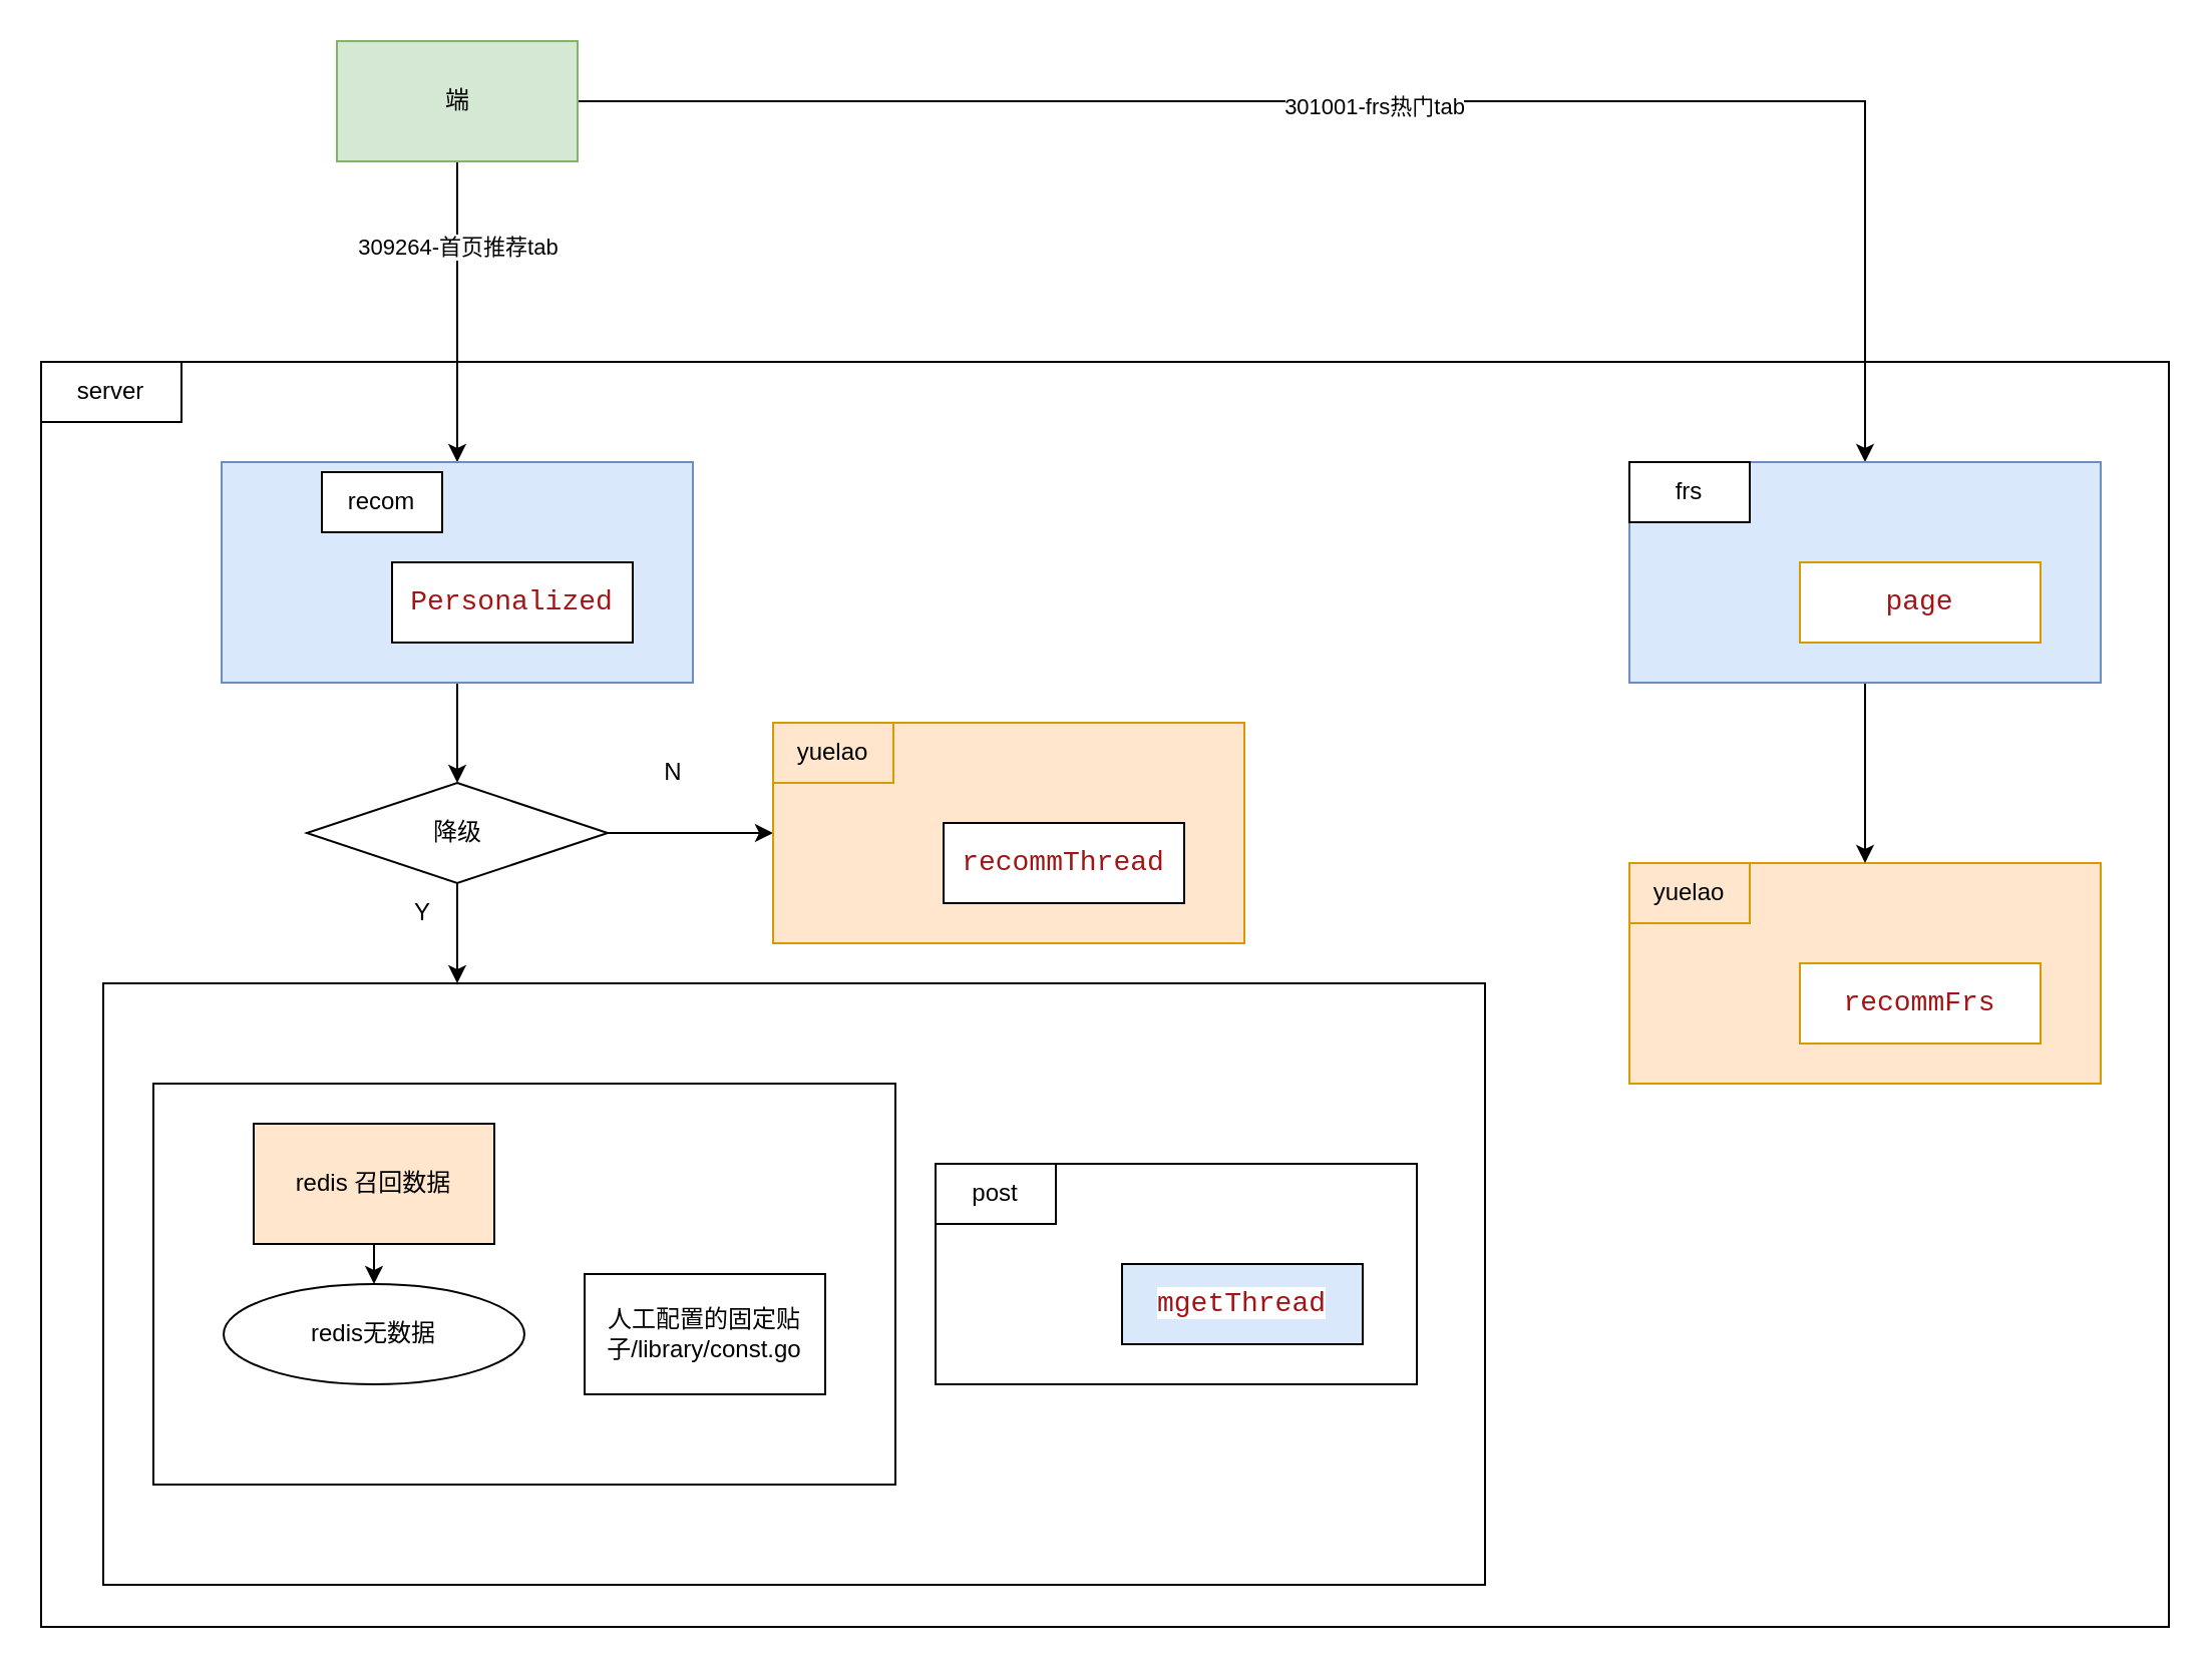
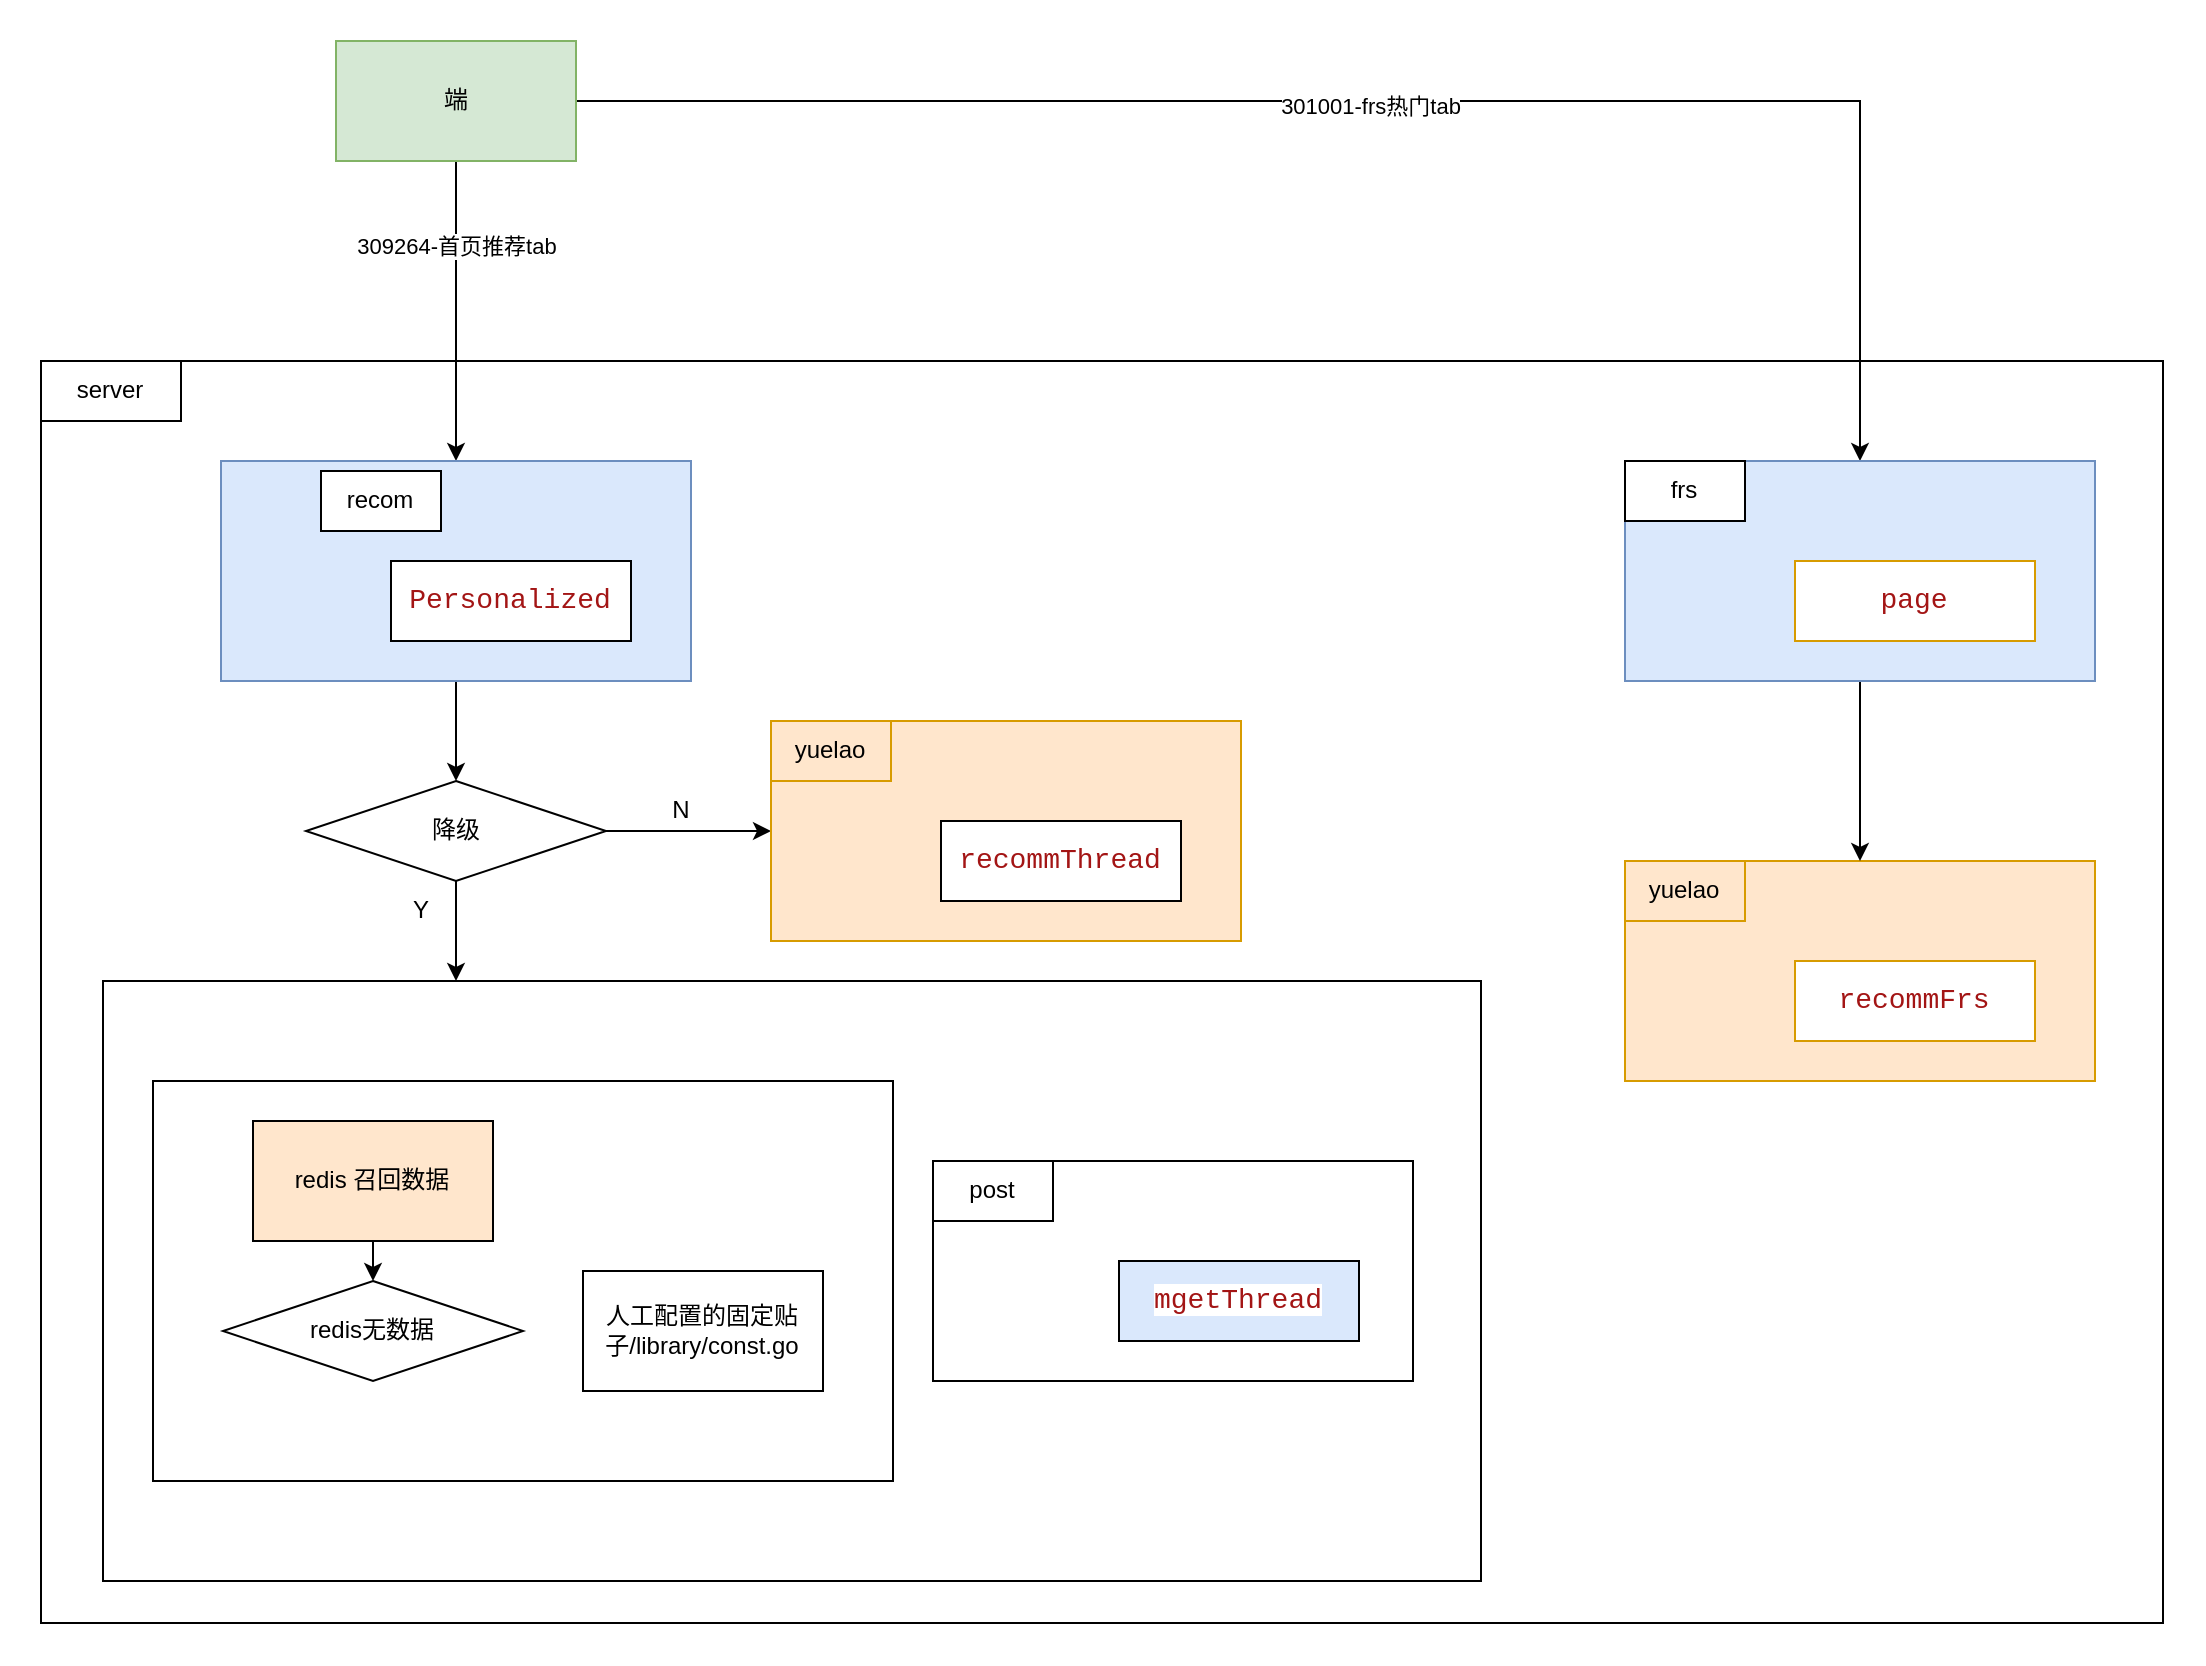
  <mxCell id="0" />
  <mxCell id="1" parent="0" />
  <mxCell id="2" value="" style="group" vertex="1" connectable="0" parent="1"><mxGeometry x="20" y="20" width="1061" height="791" as="geometry" /></mxCell>
  <mxCell id="3" style="edgeStyle=orthogonalEdgeStyle;rounded=0;orthogonalLoop=1;jettySize=auto;html=1;exitX=1;exitY=0.5;exitDx=0;exitDy=0;entryX=0.5;entryY=0;entryDx=0;entryDy=0;" edge="1" parent="2" source="7" target="36"><mxGeometry relative="1" as="geometry"><mxPoint x="635" y="30" as="targetPoint" /></mxGeometry></mxCell>
  <mxCell id="4" value="301001-frs热门tab" style="edgeLabel;html=1;align=center;verticalAlign=middle;resizable=0;points=[];container=0;" vertex="1" connectable="0" parent="3"><mxGeometry x="-0.035" y="-2" relative="1" as="geometry"><mxPoint as="offset" /></mxGeometry></mxCell>
  <mxCell id="5" style="edgeStyle=orthogonalEdgeStyle;rounded=0;orthogonalLoop=1;jettySize=auto;html=1;exitX=0.5;exitY=1;exitDx=0;exitDy=0;entryX=0.5;entryY=0;entryDx=0;entryDy=0;" edge="1" parent="2" source="7" target="20"><mxGeometry relative="1" as="geometry" /></mxCell>
  <mxCell id="6" value="309264-首页推荐tab" style="edgeLabel;html=1;align=center;verticalAlign=middle;resizable=0;points=[];" vertex="1" connectable="0" parent="5"><mxGeometry x="-0.437" relative="1" as="geometry"><mxPoint as="offset" /></mxGeometry></mxCell>
  <mxCell id="7" value="端" style="rounded=0;whiteSpace=wrap;html=1;fillColor=#d5e8d4;strokeColor=#82b366;container=0;" vertex="1" parent="2"><mxGeometry x="147.5" width="120" height="60" as="geometry" /></mxCell>
  <mxCell id="8" style="edgeStyle=orthogonalEdgeStyle;rounded=0;orthogonalLoop=1;jettySize=auto;html=1;exitX=1;exitY=0.5;exitDx=0;exitDy=0;entryX=0;entryY=0.5;entryDx=0;entryDy=0;" edge="1" parent="2" source="10" target="17"><mxGeometry relative="1" as="geometry" /></mxCell>
  <mxCell id="9" style="edgeStyle=orthogonalEdgeStyle;rounded=0;orthogonalLoop=1;jettySize=auto;html=1;exitX=0.5;exitY=1;exitDx=0;exitDy=0;entryX=0.5;entryY=0;entryDx=0;entryDy=0;" edge="1" parent="2" source="10"><mxGeometry relative="1" as="geometry"><mxPoint x="207.5" y="470" as="targetPoint" /></mxGeometry></mxCell>
  <mxCell id="10" value="降级" style="rhombus;whiteSpace=wrap;html=1;container=0;" vertex="1" parent="2"><mxGeometry x="132.5" y="370" width="150" height="50" as="geometry" /></mxCell>
  <mxCell id="11" value="" style="group;fillColor=#ffe6cc;strokeColor=#d79b00;container=0;" vertex="1" connectable="0" parent="2"><mxGeometry x="365" y="340" width="235" height="110" as="geometry" /></mxCell>
  <mxCell id="12" value="server" style="whiteSpace=wrap;html=1;container=0;" vertex="1" parent="2"><mxGeometry y="160" width="70" height="30" as="geometry" /></mxCell>
  <mxCell id="13" style="edgeStyle=orthogonalEdgeStyle;rounded=0;orthogonalLoop=1;jettySize=auto;html=1;exitX=0.5;exitY=1;exitDx=0;exitDy=0;entryX=0.5;entryY=0;entryDx=0;entryDy=0;" edge="1" parent="2" source="20" target="10"><mxGeometry relative="1" as="geometry" /></mxCell>
  <mxCell id="14" value="Y" style="text;html=1;align=center;verticalAlign=middle;resizable=0;points=[];autosize=1;strokeColor=none;fillColor=none;container=0;" vertex="1" parent="2"><mxGeometry x="175" y="420" width="30" height="30" as="geometry" /></mxCell>
- <mxCell id="15" value="N" style="text;html=1;align=center;verticalAlign=middle;resizable=0;points=[];autosize=1;strokeColor=none;fillColor=none;container=0;" vertex="1" parent="2"><mxGeometry x="300" y="350" width="30" height="30" as="geometry" /></mxCell>
+ <mxCell id="15" value="N" style="text;html=1;align=center;verticalAlign=middle;resizable=0;points=[];autosize=1;strokeColor=none;fillColor=none;container=0;" vertex="1" parent="2"><mxGeometry x="305" y="370" width="30" height="30" as="geometry" /></mxCell>
  <mxCell id="16" value="" style="rounded=0;whiteSpace=wrap;html=1;fillColor=none;container=0;" vertex="1" parent="2"><mxGeometry y="160" width="1061" height="631" as="geometry" /></mxCell>
  <mxCell id="17" value="" style="rounded=0;whiteSpace=wrap;html=1;fillColor=#ffe6cc;strokeColor=#d79b00;container=0;" vertex="1" parent="2"><mxGeometry x="365" y="340" width="235" height="110" as="geometry" /></mxCell>
  <mxCell id="18" value="&lt;span style=&quot;color: rgb(163, 21, 21); font-family: Consolas, Menlo, Courier, monospace; font-size: 14px; text-align: start; white-space: pre-wrap; background-color: rgb(255, 255, 255);&quot;&gt;recommThread&lt;/span&gt;" style="rounded=0;whiteSpace=wrap;html=1;container=0;" vertex="1" parent="2"><mxGeometry x="450" y="390" width="120" height="40" as="geometry" /></mxCell>
  <mxCell id="19" value="yuelao" style="whiteSpace=wrap;html=1;fillColor=#ffe6cc;strokeColor=#d79b00;container=0;" vertex="1" parent="2"><mxGeometry x="365" y="340" width="60" height="30" as="geometry" /></mxCell>
  <mxCell id="20" value="" style="rounded=0;whiteSpace=wrap;html=1;container=0;fillColor=#dae8fc;strokeColor=#6c8ebf;" vertex="1" parent="2"><mxGeometry x="90" y="210" width="235" height="110" as="geometry" /></mxCell>
  <mxCell id="21" value="&lt;span style=&quot;color: rgb(163, 21, 21); font-family: Consolas, Menlo, Courier, monospace; font-size: 14px; text-align: start; white-space: pre-wrap; background-color: rgb(255, 255, 255);&quot;&gt;Personalized&lt;/span&gt;" style="rounded=0;whiteSpace=wrap;html=1;container=0;" vertex="1" parent="2"><mxGeometry x="175" y="260" width="120" height="40" as="geometry" /></mxCell>
  <mxCell id="22" value="recom" style="whiteSpace=wrap;html=1;container=0;" vertex="1" parent="2"><mxGeometry x="140" y="215" width="60" height="30" as="geometry" /></mxCell>
  <mxCell id="23" value="" style="rounded=0;whiteSpace=wrap;html=1;container=0;" vertex="1" parent="2"><mxGeometry x="446" y="560" width="240" height="110" as="geometry" /></mxCell>
  <mxCell id="24" value="&lt;span style=&quot;color: rgb(163, 21, 21); font-family: Consolas, Menlo, Courier, monospace; font-size: 14px; text-align: start; white-space: pre-wrap; background-color: rgb(255, 255, 255);&quot;&gt;mgetThread&lt;/span&gt;" style="rounded=0;whiteSpace=wrap;html=1;container=0;fillColor=#dae8fc;" vertex="1" parent="2"><mxGeometry x="539" y="610" width="120" height="40" as="geometry" /></mxCell>
  <mxCell id="25" value="post" style="whiteSpace=wrap;html=1;container=0;" vertex="1" parent="2"><mxGeometry x="446" y="560" width="60" height="30" as="geometry" /></mxCell>
  <mxCell id="26" value="" style="whiteSpace=wrap;html=1;container=0;" vertex="1" parent="2"><mxGeometry x="56" y="520" width="370" height="200" as="geometry" /></mxCell>
  <mxCell id="27" style="edgeStyle=orthogonalEdgeStyle;rounded=0;orthogonalLoop=1;jettySize=auto;html=1;exitX=0.5;exitY=1;exitDx=0;exitDy=0;entryX=0.5;entryY=0;entryDx=0;entryDy=0;" edge="1" parent="2" source="28" target="30"><mxGeometry relative="1" as="geometry" /></mxCell>
  <mxCell id="28" value="redis 召回数据" style="whiteSpace=wrap;html=1;container=0;fillColor=#ffe6cc;" vertex="1" parent="2"><mxGeometry x="106" y="540" width="120" height="60" as="geometry" /></mxCell>
  <mxCell id="29" value="人工配置的固定贴子/library/const.go" style="whiteSpace=wrap;html=1;container=0;" vertex="1" parent="2"><mxGeometry x="271" y="615" width="120" height="60" as="geometry" /></mxCell>
- <mxCell id="30" value="redis无数据" style="ellipse;whiteSpace=wrap;html=1;container=0;" vertex="1" parent="2"><mxGeometry x="91" y="620" width="150" height="50" as="geometry" /></mxCell>
+ <mxCell id="30" value="redis无数据" style="rhombus;whiteSpace=wrap;html=1;container=0;" vertex="1" parent="2"><mxGeometry x="91" y="620" width="150" height="50" as="geometry" /></mxCell>
  <mxCell id="31" value="" style="rounded=0;whiteSpace=wrap;html=1;fillColor=none;container=0;" vertex="1" parent="2"><mxGeometry x="31" y="470" width="689" height="300" as="geometry" /></mxCell>
  <mxCell id="32" value="" style="rounded=0;whiteSpace=wrap;html=1;fillColor=#ffe6cc;strokeColor=#d79b00;container=0;" vertex="1" parent="2"><mxGeometry x="792" y="410" width="235" height="110" as="geometry" /></mxCell>
  <mxCell id="33" value="&lt;span style=&quot;color: rgb(163, 21, 21); font-family: Consolas, Menlo, Courier, monospace; font-size: 14px; text-align: start; white-space: pre-wrap; background-color: rgb(255, 255, 255);&quot;&gt;recommFrs&lt;/span&gt;" style="rounded=0;whiteSpace=wrap;html=1;fillColor=default;strokeColor=#d79b00;container=0;" vertex="1" parent="2"><mxGeometry x="877" y="460" width="120" height="40" as="geometry" /></mxCell>
  <mxCell id="34" value="yuelao" style="whiteSpace=wrap;html=1;fillColor=#ffe6cc;strokeColor=#d79b00;container=0;" vertex="1" parent="2"><mxGeometry x="792" y="410" width="60" height="30" as="geometry" /></mxCell>
  <mxCell id="35" style="edgeStyle=orthogonalEdgeStyle;rounded=0;orthogonalLoop=1;jettySize=auto;html=1;exitX=0.5;exitY=1;exitDx=0;exitDy=0;entryX=0.5;entryY=0;entryDx=0;entryDy=0;" edge="1" parent="2" source="36" target="32"><mxGeometry relative="1" as="geometry" /></mxCell>
  <mxCell id="36" value="" style="rounded=0;whiteSpace=wrap;html=1;container=0;fillColor=#dae8fc;strokeColor=#6c8ebf;" vertex="1" parent="2"><mxGeometry x="792" y="210" width="235" height="110" as="geometry" /></mxCell>
  <mxCell id="37" value="&lt;span style=&quot;color: rgb(163, 21, 21); font-family: Consolas, Menlo, Courier, monospace; font-size: 14px; text-align: start; white-space: pre-wrap; background-color: rgb(255, 255, 255);&quot;&gt;page&lt;/span&gt;" style="rounded=0;whiteSpace=wrap;html=1;fillColor=default;strokeColor=#d79b00;container=0;" vertex="1" parent="2"><mxGeometry x="877" y="260" width="120" height="40" as="geometry" /></mxCell>
  <mxCell id="38" value="frs" style="whiteSpace=wrap;html=1;container=0;" vertex="1" parent="2"><mxGeometry x="792" y="210" width="60" height="30" as="geometry" /></mxCell>
